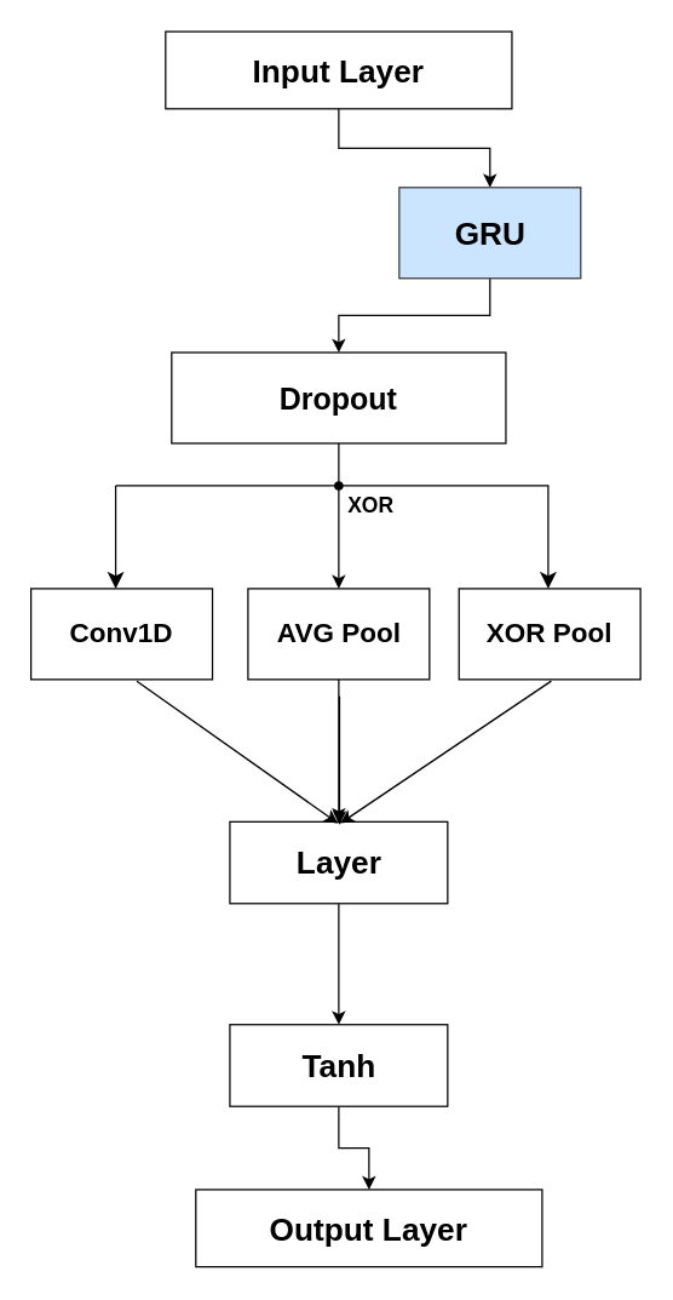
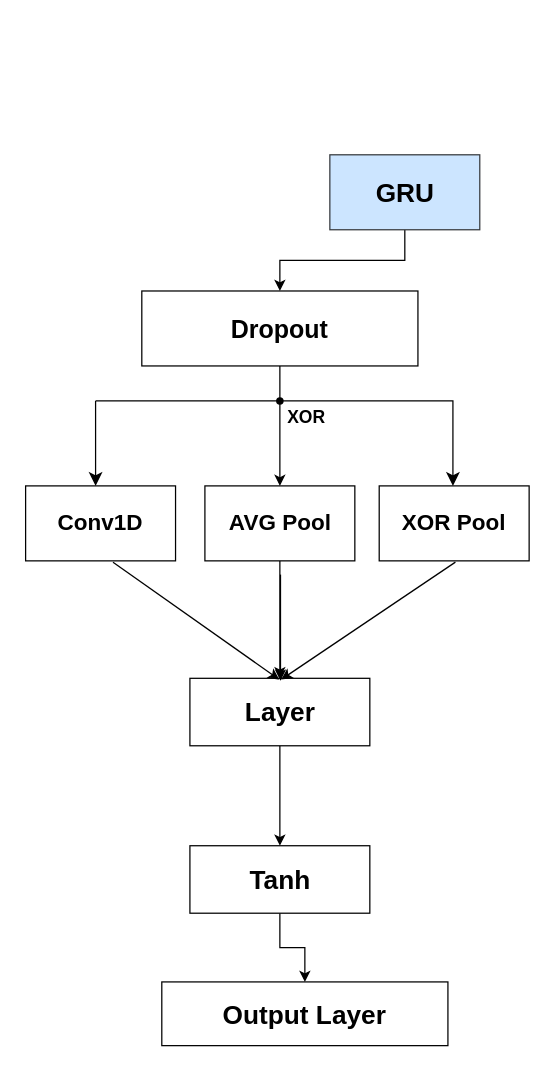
  <mxCell id="0" />
  <mxCell id="1" parent="0" />
- <mxCell id="2" value="" style="edgeStyle=orthogonalEdgeStyle;rounded=0;orthogonalLoop=1;jettySize=auto;html=1;" edge="1" parent="1" source="3" target="5"><mxGeometry relative="1" as="geometry" /></mxCell>
- <mxCell id="3" value="&lt;font style=&quot;font-size: 21px;&quot;&gt;&lt;b&gt;Input Layer&lt;/b&gt;&lt;br&gt;&lt;/font&gt;" style="rounded=0;whiteSpace=wrap;html=1;" vertex="1" parent="1"><mxGeometry x="109" y="20" width="229" height="51" as="geometry" /></mxCell>
  <mxCell id="4" value="" style="edgeStyle=orthogonalEdgeStyle;rounded=0;orthogonalLoop=1;jettySize=auto;html=1;" edge="1" parent="1" source="5" target="7"><mxGeometry relative="1" as="geometry" /></mxCell>
  <mxCell id="5" value="&lt;font size=&quot;1&quot;&gt;&lt;b&gt;&lt;font style=&quot;font-size: 21px;&quot;&gt;GRU&lt;/font&gt;&lt;/b&gt;&lt;/font&gt;" style="whiteSpace=wrap;html=1;rounded=0;fillColor=#cce5ff;strokeColor=#36393d;" vertex="1" parent="1"><mxGeometry x="263.5" y="123" width="120" height="60" as="geometry" /></mxCell>
  <mxCell id="6" value="" style="edgeStyle=orthogonalEdgeStyle;rounded=0;orthogonalLoop=1;jettySize=auto;html=1;" edge="1" parent="1" source="7" target="9"><mxGeometry relative="1" as="geometry" /></mxCell>
  <mxCell id="7" value="&lt;font size=&quot;1&quot;&gt;&lt;b&gt;&lt;font style=&quot;font-size: 20px;&quot;&gt;Dropout&lt;/font&gt;&lt;/b&gt;&lt;/font&gt;" style="whiteSpace=wrap;html=1;rounded=0;" vertex="1" parent="1"><mxGeometry x="113" y="232" width="221" height="60" as="geometry" /></mxCell>
  <mxCell id="8" value="" style="edgeStyle=orthogonalEdgeStyle;rounded=0;orthogonalLoop=1;jettySize=auto;html=1;" edge="1" parent="1" source="9" target="17"><mxGeometry relative="1" as="geometry" /></mxCell>
  <mxCell id="9" value="&lt;font style=&quot;font-size: 18px;&quot;&gt;&lt;b&gt;AVG Pool&lt;/b&gt;&lt;br&gt;&lt;/font&gt;" style="whiteSpace=wrap;html=1;rounded=0;" vertex="1" parent="1"><mxGeometry x="163.5" y="388" width="120" height="60" as="geometry" /></mxCell>
  <mxCell id="10" value="&lt;font style=&quot;font-size: 18px;&quot;&gt;&lt;b&gt;XOR Pool&lt;/b&gt;&lt;br&gt;&lt;/font&gt;" style="whiteSpace=wrap;html=1;rounded=0;" vertex="1" parent="1"><mxGeometry x="303" y="388" width="120" height="60" as="geometry" /></mxCell>
  <mxCell id="11" value="&lt;font style=&quot;font-size: 18px;&quot;&gt;&lt;b&gt;Conv1D&lt;/b&gt;&lt;/font&gt;" style="whiteSpace=wrap;html=1;rounded=0;" vertex="1" parent="1"><mxGeometry x="20" y="388" width="120" height="60" as="geometry" /></mxCell>
  <mxCell id="12" value="" style="edgeStyle=segmentEdgeStyle;endArrow=classic;html=1;curved=0;rounded=0;endSize=8;startSize=8;" edge="1" parent="1"><mxGeometry width="50" height="50" relative="1" as="geometry"><mxPoint x="76" y="320" as="sourcePoint" /><mxPoint x="362" y="388" as="targetPoint" /></mxGeometry></mxCell>
  <mxCell id="13" value="" style="edgeStyle=segmentEdgeStyle;endArrow=classic;html=1;curved=0;rounded=0;endSize=8;startSize=8;" edge="1" parent="1"><mxGeometry width="50" height="50" relative="1" as="geometry"><mxPoint x="76" y="320" as="sourcePoint" /><mxPoint x="76" y="388" as="targetPoint" /></mxGeometry></mxCell>
  <mxCell id="14" value="&lt;font style=&quot;font-size: 14px;&quot;&gt;&lt;b&gt;XOR&lt;/b&gt;&lt;/font&gt;" style="text;html=1;align=center;verticalAlign=middle;whiteSpace=wrap;rounded=0;" vertex="1" parent="1"><mxGeometry x="215" y="318" width="60" height="30" as="geometry" /></mxCell>
  <mxCell id="15" value="" style="shape=waypoint;sketch=0;fillStyle=solid;size=6;pointerEvents=1;points=[];fillColor=none;resizable=0;rotatable=0;perimeter=centerPerimeter;snapToPoint=1;" vertex="1" parent="1"><mxGeometry x="213.5" y="310" width="20" height="20" as="geometry" /></mxCell>
  <mxCell id="16" value="" style="edgeStyle=orthogonalEdgeStyle;rounded=0;orthogonalLoop=1;jettySize=auto;html=1;" edge="1" parent="1" source="17" target="22"><mxGeometry relative="1" as="geometry" /></mxCell>
  <mxCell id="17" value="&lt;font size=&quot;1&quot;&gt;&lt;b style=&quot;font-size: 21px;&quot;&gt;Layer&lt;/b&gt;&lt;/font&gt;" style="whiteSpace=wrap;html=1;rounded=0;" vertex="1" parent="1"><mxGeometry x="151.5" y="542" width="144" height="54" as="geometry" /></mxCell>
  <mxCell id="18" style="rounded=0;orthogonalLoop=1;jettySize=auto;html=1;entryX=0.462;entryY=0.056;entryDx=0;entryDy=0;entryPerimeter=0;exitX=0.583;exitY=1.017;exitDx=0;exitDy=0;exitPerimeter=0;" edge="1" parent="1" source="11"><mxGeometry relative="1" as="geometry"><mxPoint x="102" y="459" as="sourcePoint" /><mxPoint x="223.028" y="543.024" as="targetPoint" /></mxGeometry></mxCell>
  <mxCell id="19" style="rounded=0;orthogonalLoop=1;jettySize=auto;html=1;exitX=0.5;exitY=1;exitDx=0;exitDy=0;entryX=0.5;entryY=0;entryDx=0;entryDy=0;" edge="1" parent="1"><mxGeometry relative="1" as="geometry"><mxPoint x="364" y="449" as="sourcePoint" /><mxPoint x="224.5" y="543" as="targetPoint" /></mxGeometry></mxCell>
  <mxCell id="20" style="edgeStyle=orthogonalEdgeStyle;rounded=0;orthogonalLoop=1;jettySize=auto;html=1;" edge="1" parent="1"><mxGeometry relative="1" as="geometry"><mxPoint x="224" y="459" as="sourcePoint" /><mxPoint x="224" y="544" as="targetPoint" /></mxGeometry></mxCell>
  <mxCell id="21" value="" style="edgeStyle=orthogonalEdgeStyle;rounded=0;orthogonalLoop=1;jettySize=auto;html=1;" edge="1" parent="1" source="22" target="23"><mxGeometry relative="1" as="geometry" /></mxCell>
  <mxCell id="22" value="&lt;font size=&quot;1&quot;&gt;&lt;b style=&quot;font-size: 21px;&quot;&gt;Tanh&lt;/b&gt;&lt;/font&gt;" style="whiteSpace=wrap;html=1;rounded=0;" vertex="1" parent="1"><mxGeometry x="151.5" y="676" width="144" height="54" as="geometry" /></mxCell>
  <mxCell id="23" value="&lt;font style=&quot;font-size: 21px;&quot;&gt;&lt;b&gt;Output Layer&lt;/b&gt;&lt;br&gt;&lt;/font&gt;" style="rounded=0;whiteSpace=wrap;html=1;" vertex="1" parent="1"><mxGeometry x="129" y="785" width="229" height="51" as="geometry" /></mxCell>
